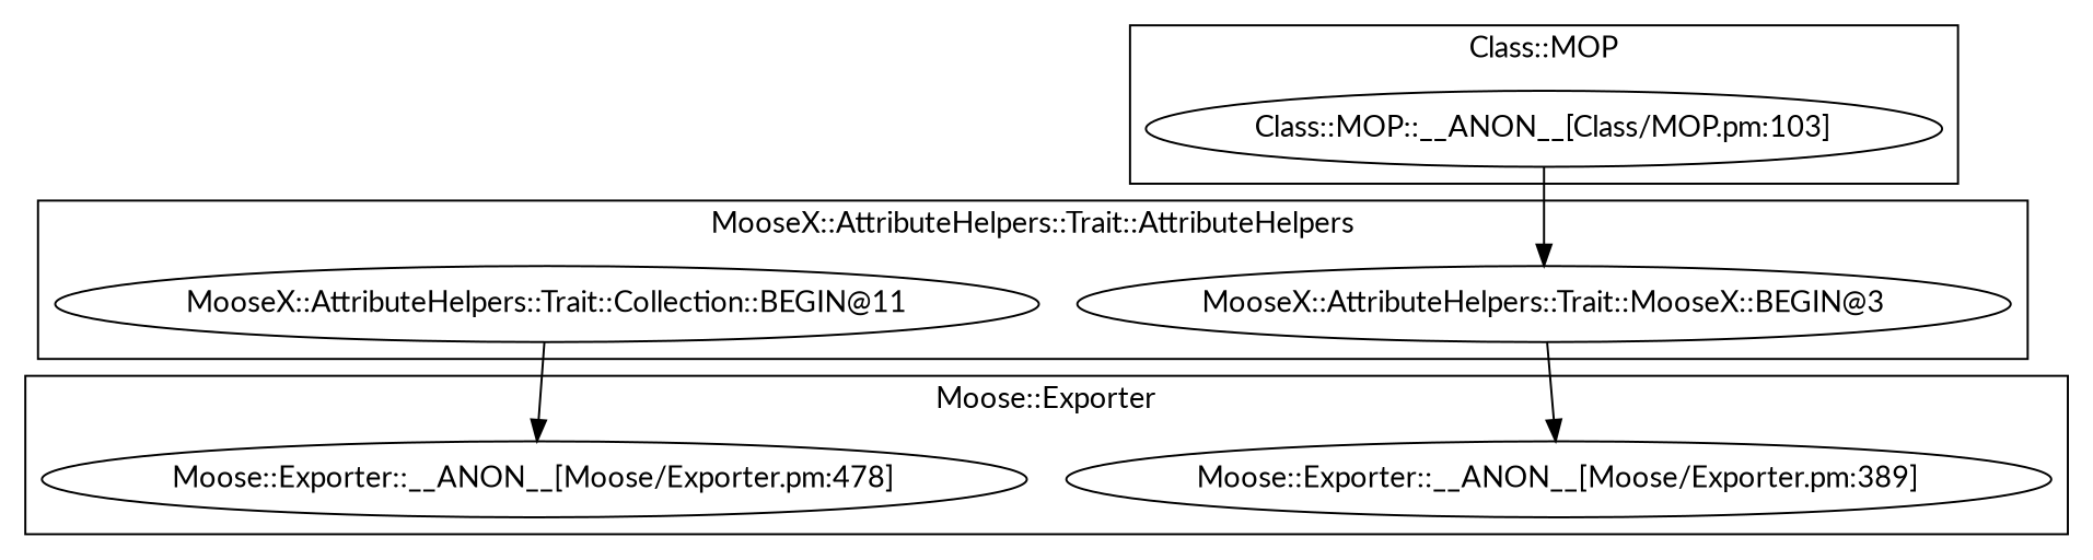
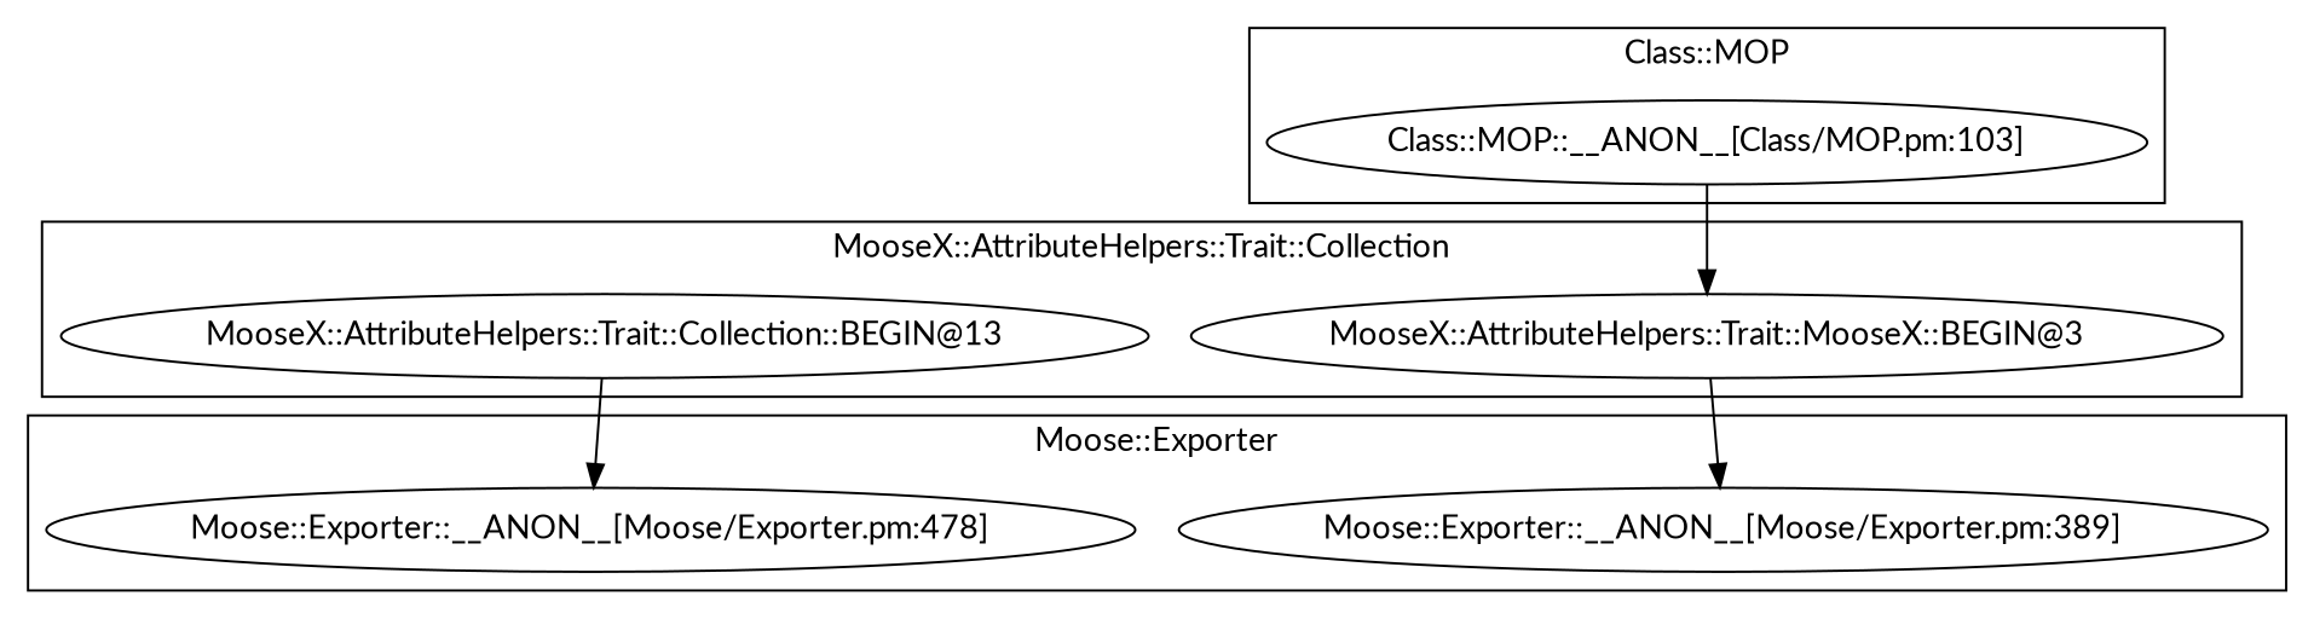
  digraph {
    fontname=Lato
    node [fontname=Lato]
    edge [fontname=Lato]
    "Class::MOP::__ANON__[Class/MOP.pm:103]"
    "Moose::Exporter::__ANON__[Moose/Exporter.pm:389]"
    "Moose::Exporter::__ANON__[Moose/Exporter.pm:478]"
    n4 [label="MooseX::AttributeHelpers::Trait::MooseX::BEGIN@3"]
-   "MooseX::AttributeHelpers::Trait::Collection::BEGIN@11"
+   "MooseX::AttributeHelpers::Trait::Collection::BEGIN@11" [label="MooseX::AttributeHelpers::Trait::Collection::BEGIN@13"]
    subgraph cluster_1 {
      label="Class::MOP"
      "Class::MOP::__ANON__[Class/MOP.pm:103]"
    }
    subgraph cluster_2 {
      label="Moose::Exporter"
      "Moose::Exporter::__ANON__[Moose/Exporter.pm:389]"
      "Moose::Exporter::__ANON__[Moose/Exporter.pm:478]"
    }
    subgraph cluster_3 {
-     label="MooseX::AttributeHelpers::Trait::AttributeHelpers"
+     label="MooseX::AttributeHelpers::Trait::Collection"
      n4
      "MooseX::AttributeHelpers::Trait::Collection::BEGIN@11"
    }
    "Class::MOP::__ANON__[Class/MOP.pm:103]" -> n4
    n4 -> "Moose::Exporter::__ANON__[Moose/Exporter.pm:389]"
    "MooseX::AttributeHelpers::Trait::Collection::BEGIN@11" -> "Moose::Exporter::__ANON__[Moose/Exporter.pm:478]"
  }
